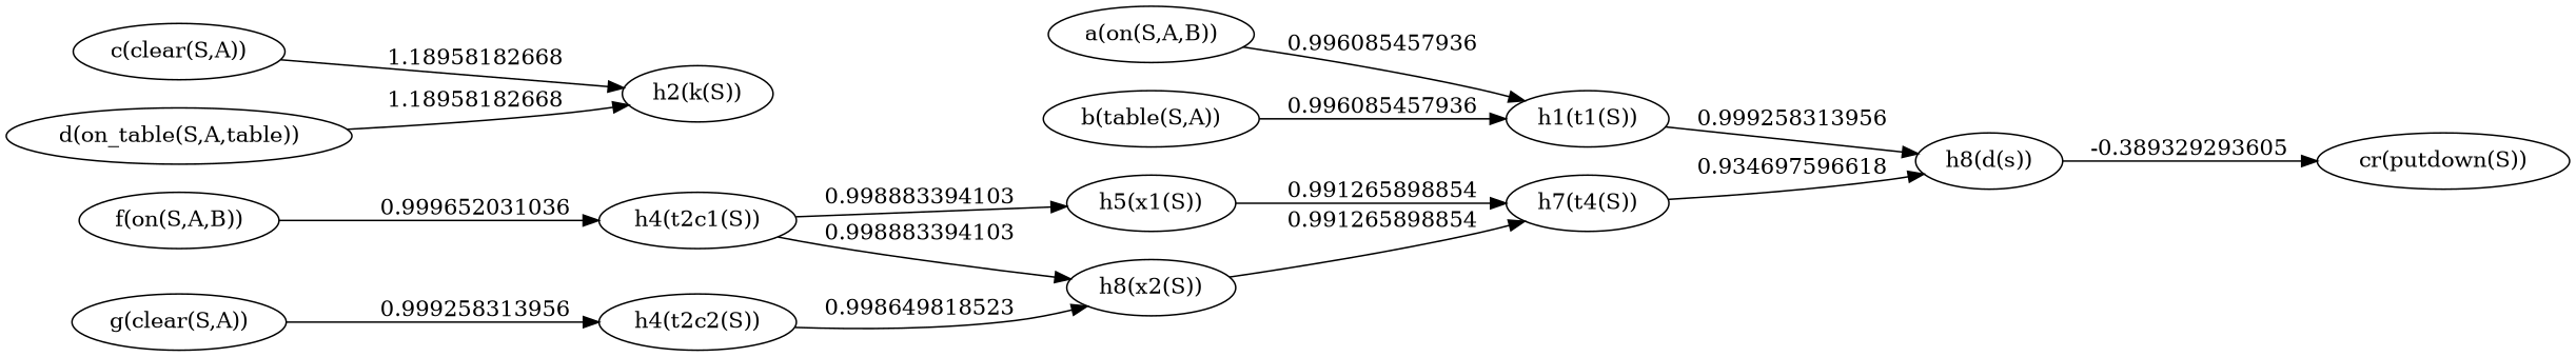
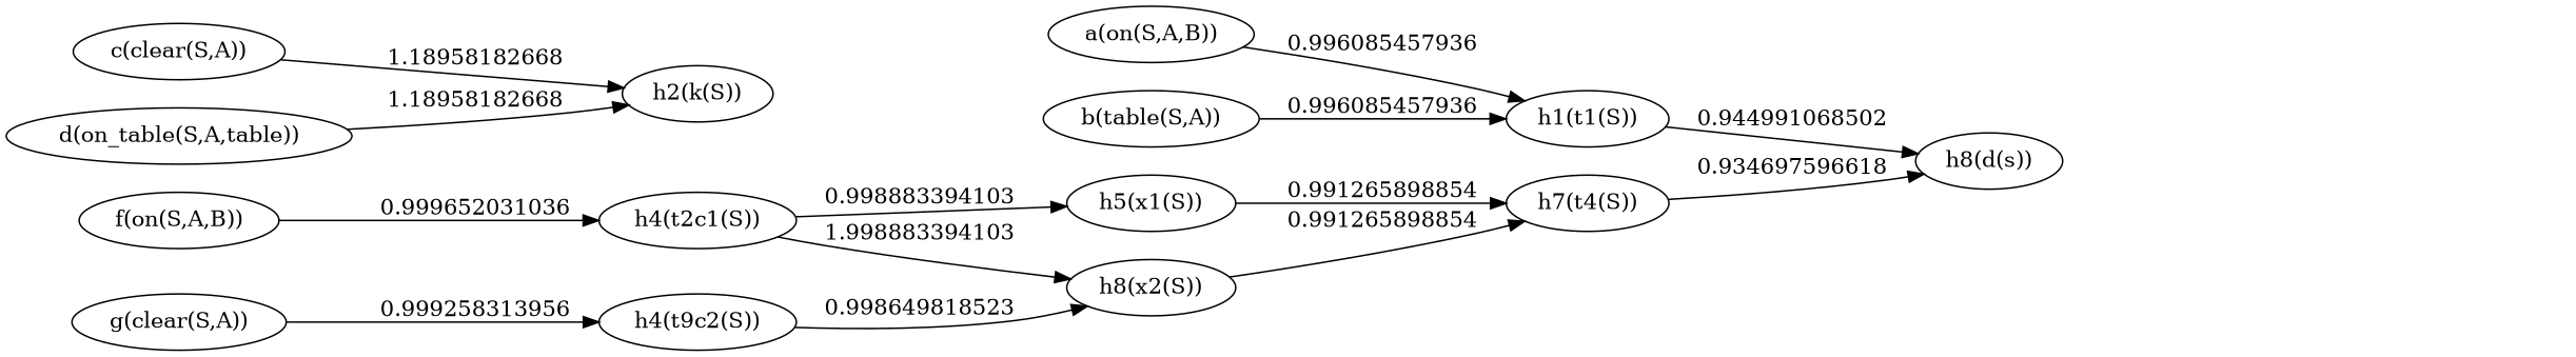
  digraph {
    rankdir=LR
    "a(on(S,A,B))"
    "h1(t1(S))"
    "h8(d(s))"
-   "cr(putdown(S))"
    n5 [label="b(table(S,A))"]
    "c(clear(S,A))"
    "h2(k(S))"
    "d(on_table(S,A,table))"
    n9 [label="h4(t2c1(S))"]
    "f(on(S,A,B))"
    "h5(x1(S))"
    n12 [label="h8(x2(S))"]
    n13 [label="h7(t4(S))"]
    "g(clear(S,A))"
-   "h4(t2c2(S))"
+   "h4(t2c2(S))" [label="h4(t9c2(S))"]
    "a(on(S,A,B))" -> "h1(t1(S))" [label=0.996085457936]
-   "h1(t1(S))" -> "h8(d(s))" [label=0.999258313956]
-   "h8(d(s))" -> "cr(putdown(S))" [label=-0.389329293605]
+   "h1(t1(S))" -> "h8(d(s))" [label=0.944991068502]
    n5 -> "h1(t1(S))" [label=0.996085457936]
    "c(clear(S,A))" -> "h2(k(S))" [label=1.18958182668]
    "d(on_table(S,A,table))" -> "h2(k(S))" [label=1.18958182668]
    n9 -> "h5(x1(S))" [label=0.998883394103]
-   n9 -> n12 [label=0.998883394103]
+   n9 -> n12 [label=1.998883394103]
    "f(on(S,A,B))" -> n9 [label=0.999652031036]
    "h5(x1(S))" -> n13 [label=0.991265898854]
    n12 -> n13 [label=0.991265898854]
    n13 -> "h8(d(s))" [label=0.934697596618]
    "g(clear(S,A))" -> "h4(t2c2(S))" [label=0.999258313956]
    "h4(t2c2(S))" -> n12 [label=0.998649818523]
  }
